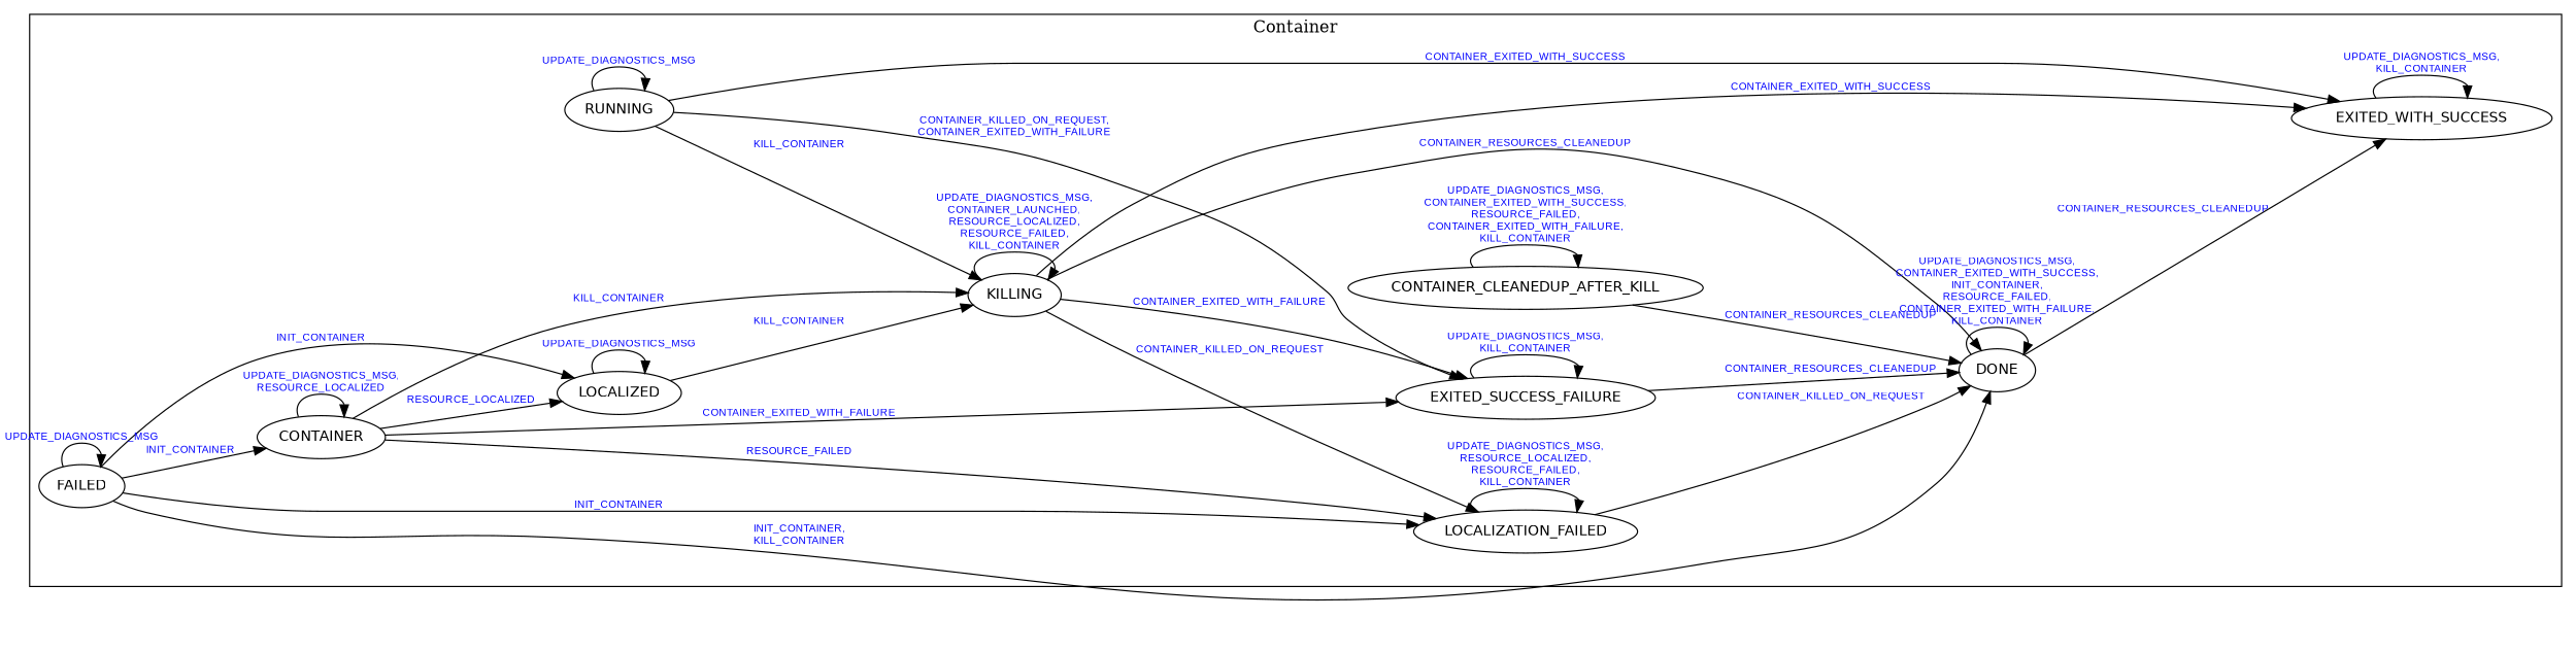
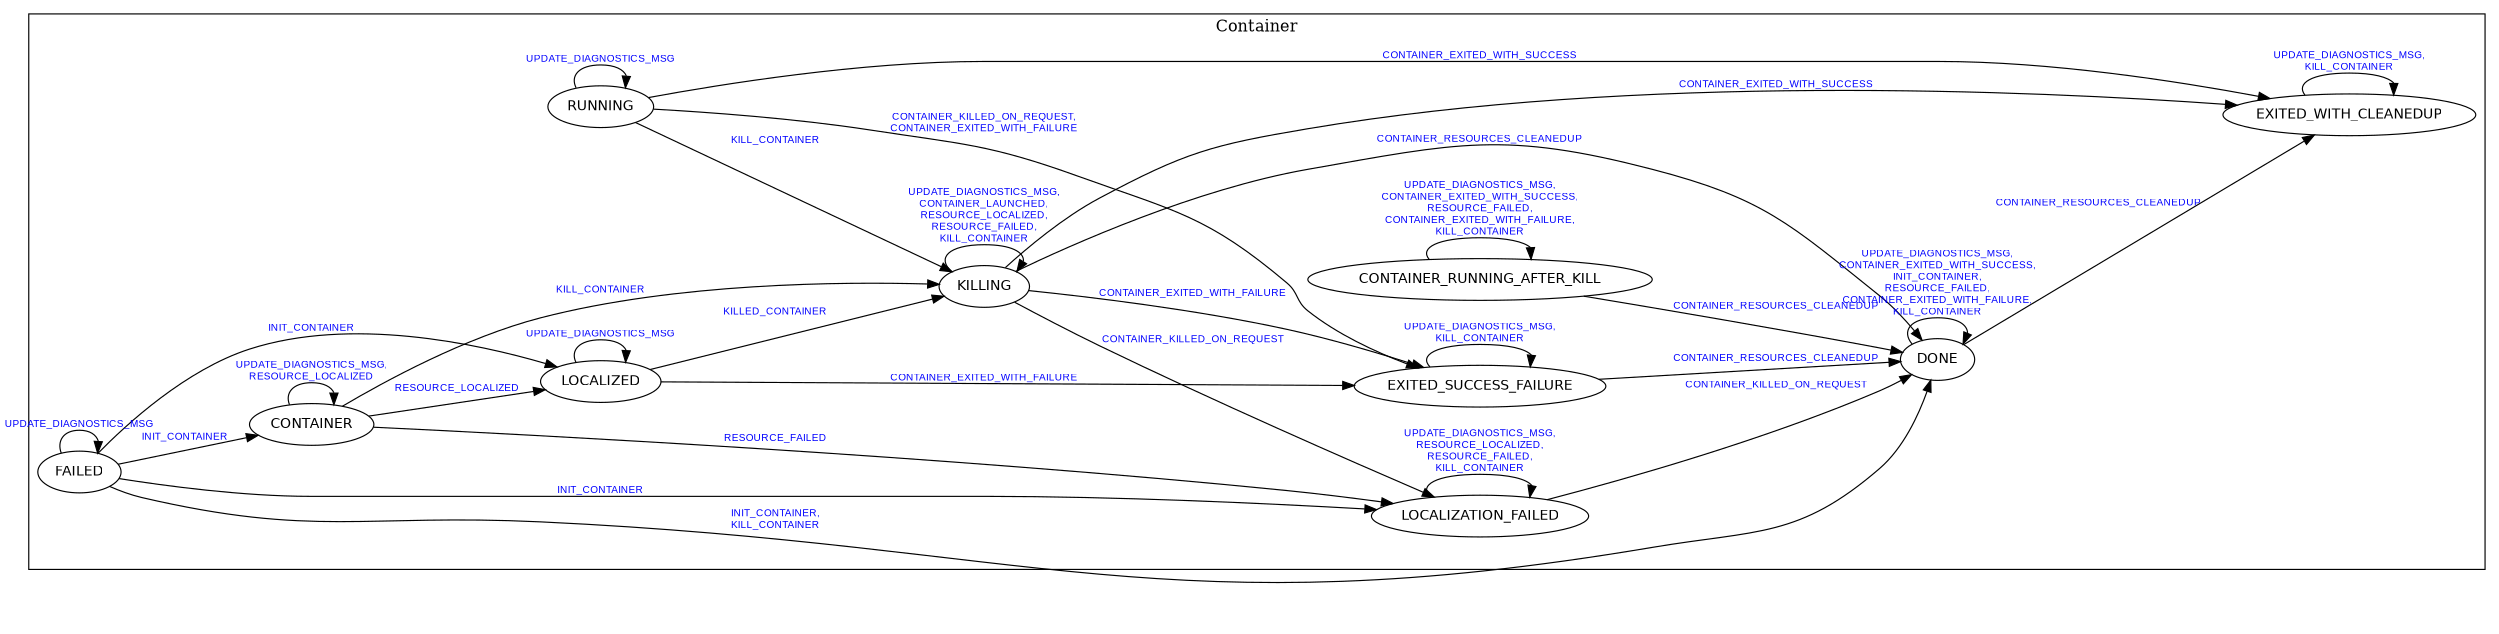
  digraph {
    rankdir=LR
    node [fontname=Helvetica fontsize=12]
    edge [fontcolor=blue fontname=Arial fontsize=9]
    n1 [label=LOCALIZED]
    n2 [label=RUNNING]
    n3 [label=EXITED_SUCCESS_FAILURE]
    n4 [label=KILLING]
-   n5 [label=EXITED_WITH_SUCCESS]
+   n5 [label=EXITED_WITH_CLEANEDUP]
    n6 [label=DONE]
-   n7 [label=CONTAINER_CLEANEDUP_AFTER_KILL]
+   n7 [label=CONTAINER_RUNNING_AFTER_KILL]
    n8 [label=FAILED]
    n9 [label=CONTAINER]
    n10 [label=LOCALIZATION_FAILED]
    subgraph cluster_1 {
      label=Container
      n1
      n2
      n3
      n4
      n5
      n6
      n7
      n8
      n9
      n10
    }
    n1 -> n1 [label=UPDATE_DIAGNOSTICS_MSG]
-   n9 -> n3 [label=CONTAINER_EXITED_WITH_FAILURE]
-   n1 -> n4 [label=KILL_CONTAINER]
+   n1 -> n3 [label=CONTAINER_EXITED_WITH_FAILURE]
+   n1 -> n4 [label=KILLED_CONTAINER]
    n2 -> n2 [label=UPDATE_DIAGNOSTICS_MSG]
    n2 -> n3 [label="CONTAINER_KILLED_ON_REQUEST,\nCONTAINER_EXITED_WITH_FAILURE"]
    n2 -> n4 [label=KILL_CONTAINER]
    n2 -> n5 [label=CONTAINER_EXITED_WITH_SUCCESS]
    n3 -> n3 [label="UPDATE_DIAGNOSTICS_MSG,\nKILL_CONTAINER"]
    n3 -> n6 [label=CONTAINER_RESOURCES_CLEANEDUP]
    n4 -> n3 [label=CONTAINER_EXITED_WITH_FAILURE]
    n4 -> n4 [label="UPDATE_DIAGNOSTICS_MSG,\nCONTAINER_LAUNCHED,\nRESOURCE_LOCALIZED,\nRESOURCE_FAILED,\nKILL_CONTAINER"]
    n4 -> n5 [label=CONTAINER_EXITED_WITH_SUCCESS]
    n4 -> n6 [label=CONTAINER_RESOURCES_CLEANEDUP]
    n4 -> n10 [label=CONTAINER_KILLED_ON_REQUEST]
    n5 -> n5 [label="UPDATE_DIAGNOSTICS_MSG,\nKILL_CONTAINER"]
    n6 -> n5 [label=CONTAINER_RESOURCES_CLEANEDUP]
    n6 -> n6 [label="UPDATE_DIAGNOSTICS_MSG,\nCONTAINER_EXITED_WITH_SUCCESS,\nINIT_CONTAINER,\nRESOURCE_FAILED,\nCONTAINER_EXITED_WITH_FAILURE,\nKILL_CONTAINER"]
    n7 -> n6 [label=CONTAINER_RESOURCES_CLEANEDUP]
    n7 -> n7 [label="UPDATE_DIAGNOSTICS_MSG,\nCONTAINER_EXITED_WITH_SUCCESS,\nRESOURCE_FAILED,\nCONTAINER_EXITED_WITH_FAILURE,\nKILL_CONTAINER"]
    n8 -> n1 [label=INIT_CONTAINER]
    n8 -> n6 [label="INIT_CONTAINER,\nKILL_CONTAINER"]
    n8 -> n8 [label=UPDATE_DIAGNOSTICS_MSG]
    n8 -> n9 [label=INIT_CONTAINER]
    n8 -> n10 [label=INIT_CONTAINER]
    n9 -> n1 [label=RESOURCE_LOCALIZED]
    n9 -> n4 [label=KILL_CONTAINER]
    n9 -> n9 [label="UPDATE_DIAGNOSTICS_MSG,\nRESOURCE_LOCALIZED"]
    n9 -> n10 [label=RESOURCE_FAILED]
    n10 -> n6 [label=CONTAINER_KILLED_ON_REQUEST]
    n10 -> n10 [label="UPDATE_DIAGNOSTICS_MSG,\nRESOURCE_LOCALIZED,\nRESOURCE_FAILED,\nKILL_CONTAINER"]
  }
